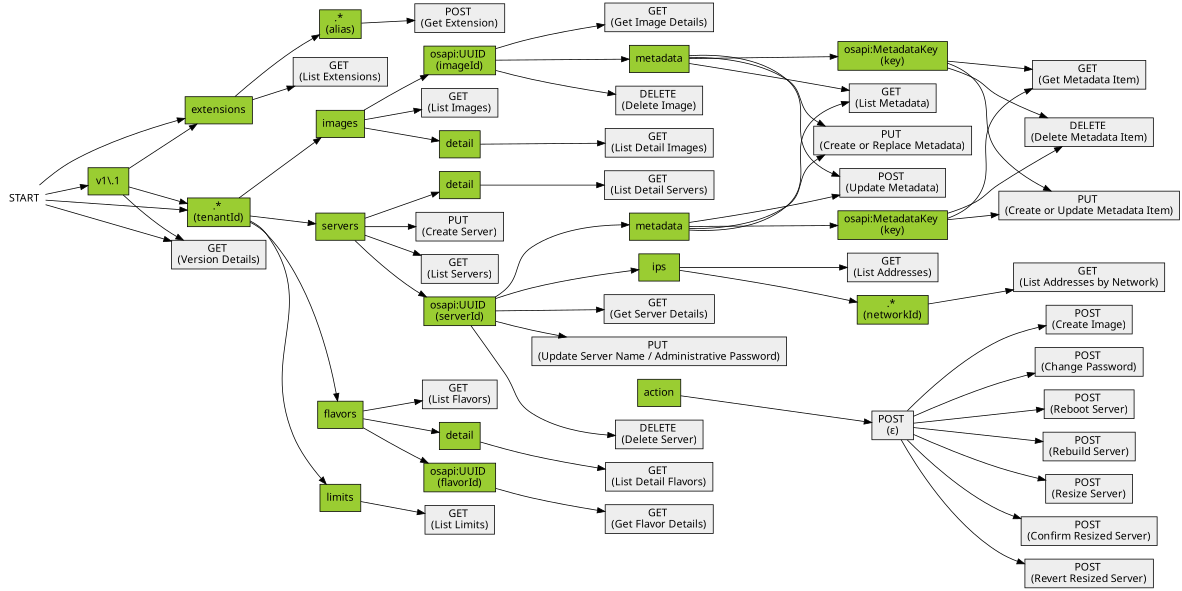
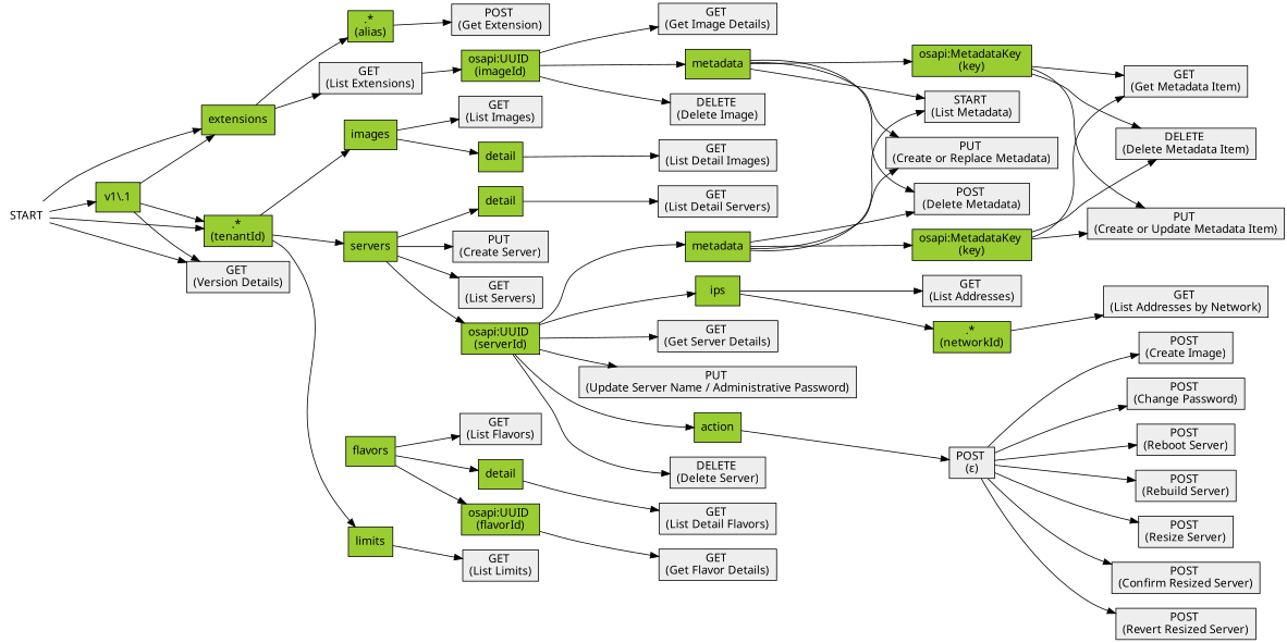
  digraph {
    fontname="Noto Sans"
    labelloc=b
    rankdir=LR
    node [fillcolor="#EEEEEE" fontname="Noto Sans" shape=rect style=filled]
    edge [fontname="Noto Sans"]
    n1 [fillcolor=white label=START shape=none]
    n2 [fillcolor=yellowgreen label="v1\\.1"]
    n3 [fillcolor=yellowgreen label=extensions]
    n4 [fillcolor=yellowgreen label=".* \n(tenantId)"]
    n5 [label="GET \n(Version Details)"]
    n6 [fillcolor=yellowgreen label=".* \n(alias)"]
    n7 [label="GET \n(List Extensions)"]
    n8 [fillcolor=yellowgreen label=limits]
    n9 [fillcolor=yellowgreen label=servers]
    n10 [fillcolor=yellowgreen label=images]
    n11 [fillcolor=yellowgreen label=flavors]
    n12 [label="POST \n(Get Extension)"]
    n13 [label="GET \n(List Limits)"]
    n14 [fillcolor=yellowgreen label=detail]
    n15 [fillcolor=yellowgreen label="osapi:UUID \n(serverId)"]
    n16 [label="GET \n(List Servers)"]
    n17 [label="PUT \n(Create Server)"]
    n18 [fillcolor=yellowgreen label=detail]
    n19 [fillcolor=yellowgreen label="osapi:UUID \n(imageId)"]
    n20 [label="GET \n(List Images)"]
    n21 [fillcolor=yellowgreen label=detail]
    n22 [fillcolor=yellowgreen label="osapi:UUID \n(flavorId)"]
    n23 [label="GET \n(List Flavors)"]
    n24 [label="GET \n(List Detail Servers)"]
    n25 [fillcolor=yellowgreen label=action]
    n26 [fillcolor=yellowgreen label=ips]
    n27 [fillcolor=yellowgreen label=metadata]
    n28 [label="GET \n(Get Server Details)"]
    n29 [label="PUT \n(Update Server Name / Administrative Password)"]
    n30 [label="DELETE \n(Delete Server)"]
    n31 [label="GET \n(List Detail Images)"]
    n32 [fillcolor=yellowgreen label=metadata]
    n33 [label="GET \n(Get Image Details)"]
    n34 [label="DELETE \n(Delete Image)"]
    n35 [label="GET \n(List Detail Flavors)"]
    n36 [label="GET \n(Get Flavor Details)"]
    n37 [label="POST \n(ε)"]
    n38 [fillcolor=yellowgreen label=".* \n(networkId)"]
    n39 [label="GET \n(List Addresses)"]
    n40 [fillcolor=yellowgreen label="osapi:MetadataKey \n(key)"]
    n41 [label="PUT \n(Create or Replace Metadata)"]
-   n42 [label="POST \n(Update Metadata)"]
-   n43 [label="GET \n(List Metadata)"]
+   n42 [label="POST \n(Delete Metadata)"]
+   n43 [label="START \n(List Metadata)"]
    n44 [label="POST \n(Change Password)"]
    n45 [label="POST \n(Reboot Server)"]
    n46 [label="POST \n(Rebuild Server)"]
    n47 [label="POST \n(Resize Server)"]
    n48 [label="POST \n(Confirm Resized Server)"]
    n49 [label="POST \n(Revert Resized Server)"]
    n50 [label="POST \n(Create Image)"]
    n51 [label="GET \n(List Addresses by Network)"]
    n52 [label="GET \n(Get Metadata Item)"]
    n53 [label="PUT \n(Create or Update Metadata Item)"]
    n54 [label="DELETE \n(Delete Metadata Item)"]
    n55 [fillcolor=yellowgreen label="osapi:MetadataKey \n(key)"]
    REAL_START [style=invis]
    subgraph sub_1 {
      rank=source
      n1
    }
    n1 -> n2
    n1 -> n3
    n1 -> n4
    n1 -> n5
    n2 -> n3
    n2 -> n4
    n2 -> n5
    n3 -> n6
    n3 -> n7
    n4 -> n8
    n4 -> n9
    n4 -> n10
-   n4 -> n11
    n6 -> n12
    n8 -> n13
    n9 -> n14
    n9 -> n15
    n9 -> n16
    n9 -> n17
    n10 -> n18
-   n10 -> n19
+   n7 -> n19
    n10 -> n20
    n11 -> n21
    n11 -> n22
    n11 -> n23
    n14 -> n24
+   n15 -> n25
    n15 -> n26
    n15 -> n27
    n15 -> n28
    n15 -> n29
    n15 -> n30
    n18 -> n31
    n19 -> n32
    n19 -> n33
    n19 -> n34
    n21 -> n35
    n22 -> n36
    n25 -> n37
    n26 -> n38
    n26 -> n39
    n27 -> n40
    n27 -> n41
    n27 -> n42
    n27 -> n43
    n32 -> n41
    n32 -> n42
    n32 -> n43
    n32 -> n55
    n37 -> n44
    n37 -> n45
    n37 -> n46
    n37 -> n47
    n37 -> n48
    n37 -> n49
    n37 -> n50
    n38 -> n51
    n40 -> n52
    n40 -> n53
    n40 -> n54
    n55 -> n52
    n55 -> n53
    n55 -> n54
  }
